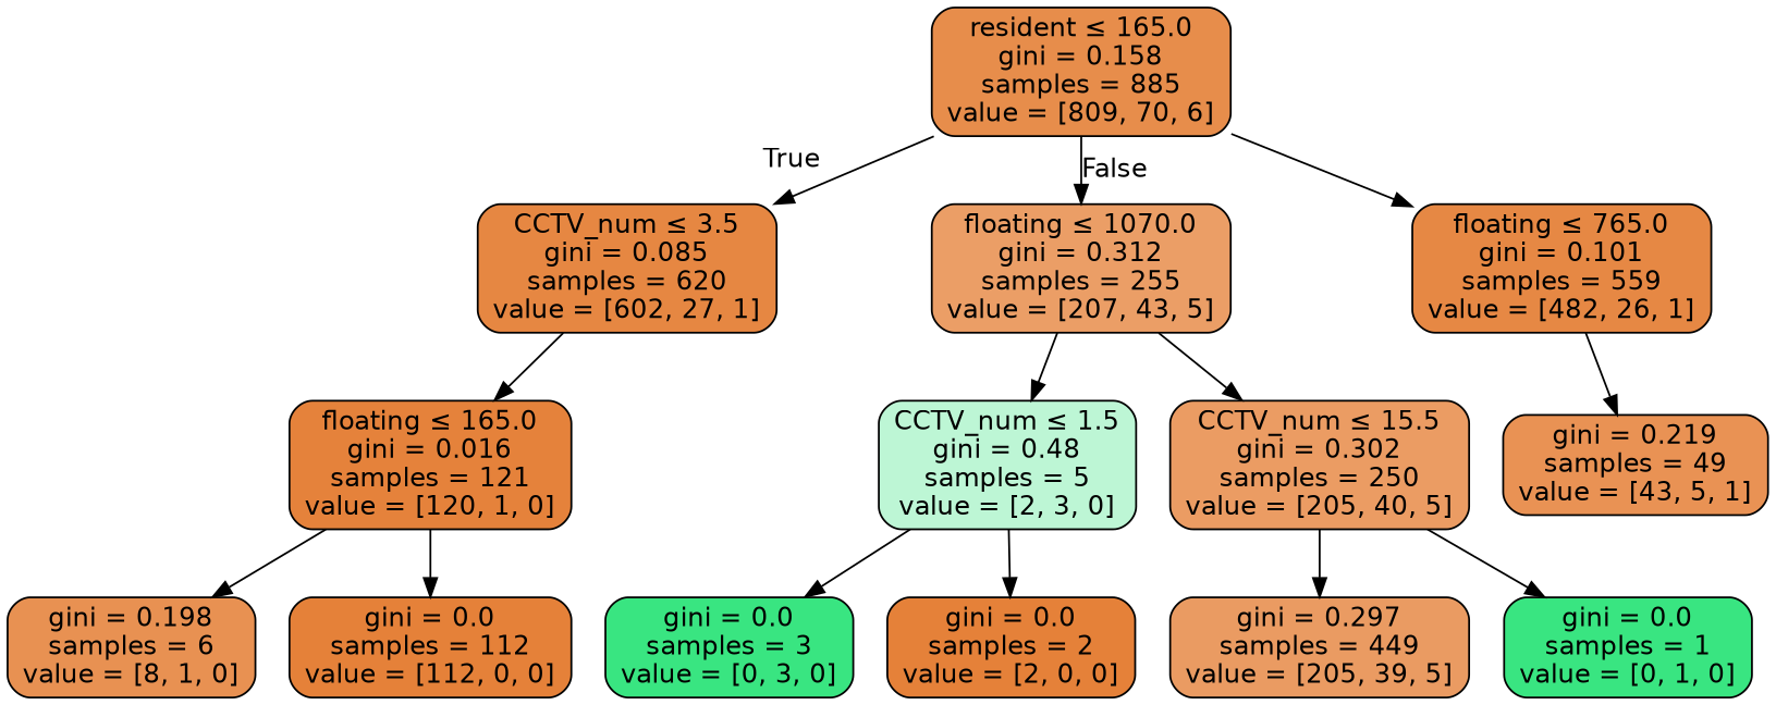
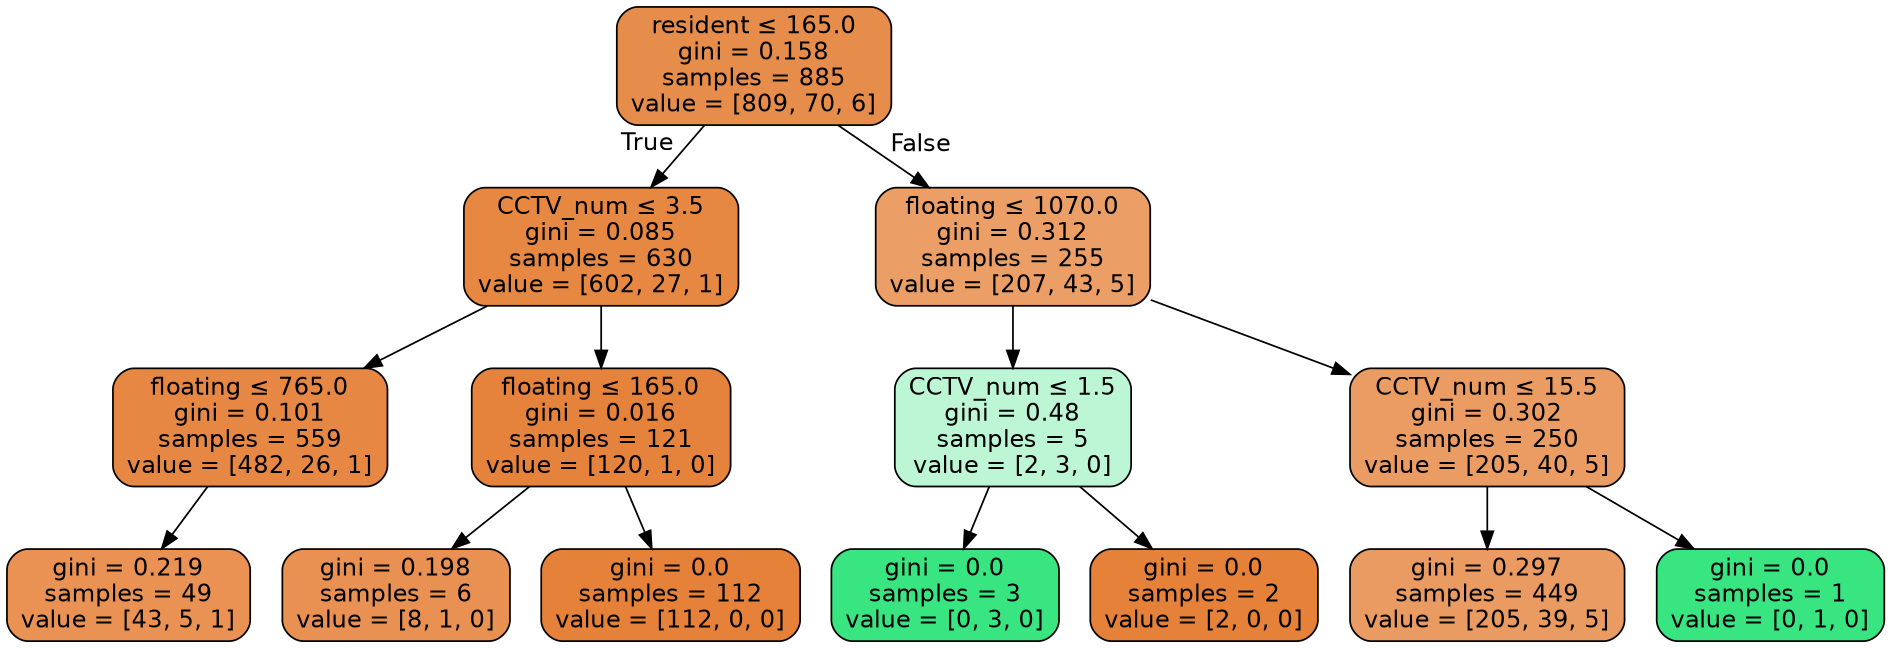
  digraph {
    node [color=black fillcolor="#e58139" fontname=helvetica shape=box style="filled, rounded"]
    edge [fontname=helvetica]
    n1 [fillcolor="#e78d4b" label=<resident &le; 165.0<br/>gini = 0.158<br/>samples = 885<br/>value = [809, 70, 6]>]
-   n2 [fillcolor="#e68742" label=<CCTV_num &le; 3.5<br/>gini = 0.085<br/>samples = 620<br/>value = [602, 27, 1]>]
+   n2 [fillcolor="#e68742" label=<CCTV_num &le; 3.5<br/>gini = 0.085<br/>samples = 630<br/>value = [602, 27, 1]>]
    n3 [fillcolor="#eb9e66" label=<floating &le; 1070.0<br/>gini = 0.312<br/>samples = 255<br/>value = [207, 43, 5]>]
    n4 [fillcolor="#e68844" label=<floating &le; 765.0<br/>gini = 0.101<br/>samples = 559<br/>value = [482, 26, 1]>]
    n5 [fillcolor="#e5823b" label=<floating &le; 165.0<br/>gini = 0.016<br/>samples = 121<br/>value = [120, 1, 0]>]
    n6 [fillcolor="#bdf6d5" label=<CCTV_num &le; 1.5<br/>gini = 0.48<br/>samples = 5<br/>value = [2, 3, 0]>]
    n7 [fillcolor="#eb9c63" label=<CCTV_num &le; 15.5<br/>gini = 0.302<br/>samples = 250<br/>value = [205, 40, 5]>]
    n8 [fillcolor="#e99254" label=<gini = 0.219<br/>samples = 49<br/>value = [43, 5, 1]>]
    n9 [fillcolor="#e89152" label=<gini = 0.198<br/>samples = 6<br/>value = [8, 1, 0]>]
    n10 [label=<gini = 0.0<br/>samples = 112<br/>value = [112, 0, 0]>]
    n11 [fillcolor="#39e581" label=<gini = 0.0<br/>samples = 3<br/>value = [0, 3, 0]>]
    n12 [label=<gini = 0.0<br/>samples = 2<br/>value = [2, 0, 0]>]
    n13 [fillcolor="#ea9b62" label=<gini = 0.297<br/>samples = 449<br/>value = [205, 39, 5]>]
    n14 [fillcolor="#39e581" label=<gini = 0.0<br/>samples = 1<br/>value = [0, 1, 0]>]
    n1 -> n2 [headlabel=True labelangle=45 labeldistance=2.5]
    n1 -> n3 [headlabel=False labelangle=-45 labeldistance=2.5]
-   n1 -> n4
+   n2 -> n4
    n2 -> n5
    n3 -> n6
    n3 -> n7
    n4 -> n8
    n5 -> n9
    n5 -> n10
    n6 -> n11
    n6 -> n12
    n7 -> n13
    n7 -> n14
  }
